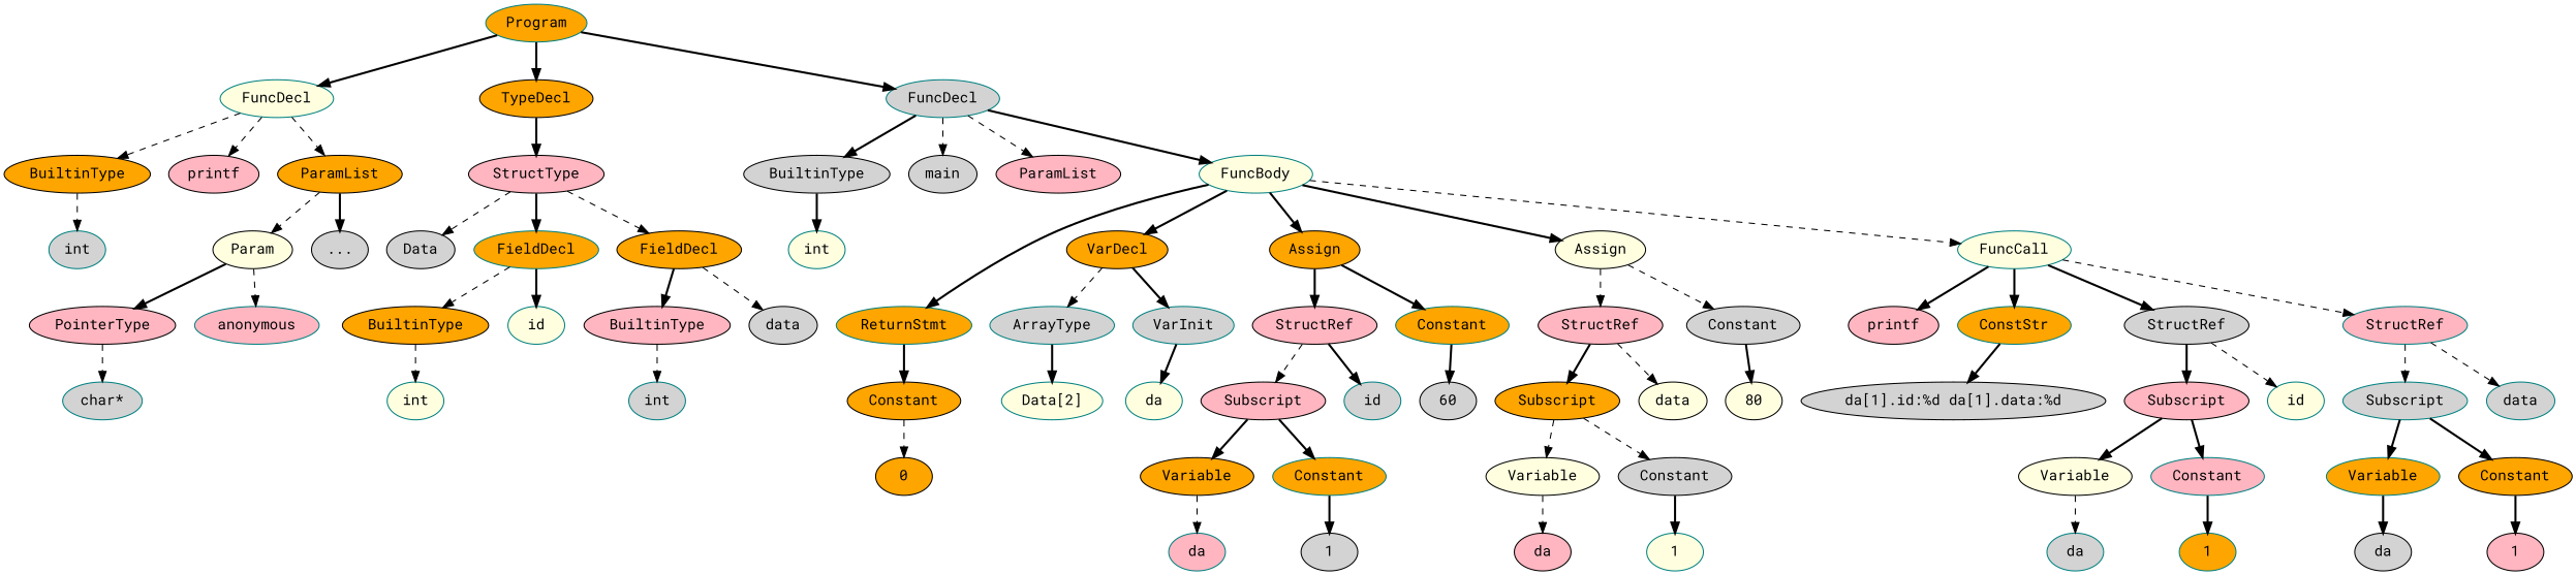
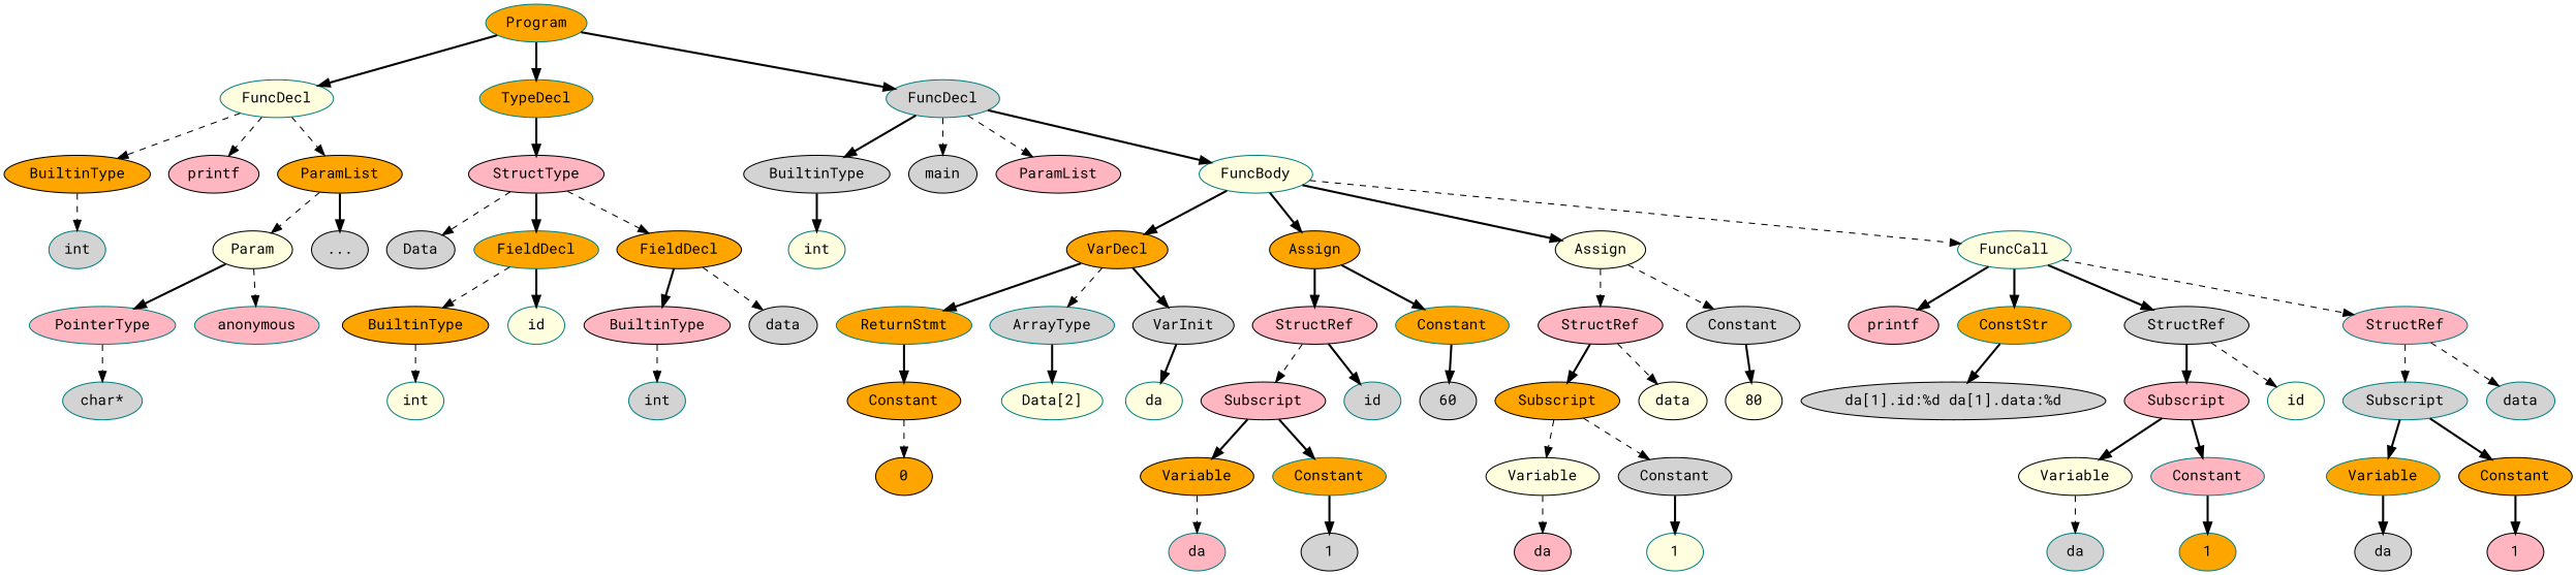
  digraph {
    fontname="Roboto Mono"
    node [color=black fillcolor=lightgrey fontname="Roboto Mono" style=filled]
    edge [fontname="Roboto Mono" style=bold]
    n1 [color=teal fillcolor=orange label=Program]
    n2 [color=teal fillcolor=lightyellow label=FuncDecl]
-   n3 [fillcolor=orange label=TypeDecl]
+   n3 [color=teal fillcolor=orange label=TypeDecl]
    n4 [color=teal label=FuncDecl]
    n5 [fillcolor=orange label=BuiltinType]
    n6 [fillcolor=lightpink label=printf]
    n7 [fillcolor=orange label=ParamList]
    n8 [fillcolor=lightpink label=StructType]
    n9 [label=BuiltinType]
    n10 [label=main]
    n11 [fillcolor=lightpink label=ParamList]
    n12 [color=teal fillcolor=lightyellow label=FuncBody]
    n13 [color=teal label=int]
    n14 [fillcolor=lightyellow label=Param]
    n15 [label="..."]
-   n16 [fillcolor=lightpink label=PointerType]
+   n16 [color=teal fillcolor=lightpink label=PointerType]
    n17 [color=teal fillcolor=lightpink label=anonymous]
    n18 [color=teal label="char*"]
    n19 [label=Data]
    n20 [color=teal fillcolor=orange label=FieldDecl]
    n21 [fillcolor=orange label=FieldDecl]
    n22 [fillcolor=orange label=BuiltinType]
    n23 [color=teal fillcolor=lightyellow label=id]
    n24 [fillcolor=lightpink label=BuiltinType]
    n25 [label=data]
    n26 [color=teal fillcolor=lightyellow label=int]
    n27 [color=teal label=int]
    n28 [color=teal fillcolor=lightyellow label=int]
    n29 [fillcolor=orange label=VarDecl]
    n30 [fillcolor=orange label=Assign]
    n31 [fillcolor=lightyellow label=Assign]
    n32 [color=teal fillcolor=lightyellow label=FuncCall]
    n33 [color=teal fillcolor=orange label=ReturnStmt]
    n34 [color=teal label=ArrayType]
-   n35 [color=teal label=VarInit]
+   n35 [label=VarInit]
    n36 [fillcolor=lightpink label=StructRef]
    n37 [color=teal fillcolor=orange label=Constant]
    n38 [fillcolor=lightpink label=StructRef]
    n39 [label=Constant]
    n40 [fillcolor=lightpink label=printf]
    n41 [color=teal fillcolor=orange label=ConstStr]
    n42 [label=StructRef]
    n43 [color=teal fillcolor=lightpink label=StructRef]
    n44 [fillcolor=orange label=Constant]
    n45 [color=teal fillcolor=lightyellow label="Data[2]"]
    n46 [color=teal fillcolor=lightyellow label=da]
    n47 [fillcolor=lightpink label=Subscript]
    n48 [color=teal label=id]
    n49 [label=60]
    n50 [fillcolor=orange label=Variable]
    n51 [color=teal fillcolor=orange label=Constant]
    n52 [color=teal fillcolor=lightpink label=da]
    n53 [label=1]
    n54 [fillcolor=orange label=Subscript]
    n55 [fillcolor=lightyellow label=data]
    n56 [fillcolor=lightyellow label=80]
    n57 [fillcolor=lightyellow label=Variable]
    n58 [label=Constant]
    n59 [fillcolor=lightpink label=da]
    n60 [color=teal fillcolor=lightyellow label=1]
    n61 [label="da[1].id:%d da[1].data:%d"]
    n62 [fillcolor=lightpink label=Subscript]
    n63 [color=teal fillcolor=lightyellow label=id]
    n64 [color=teal label=Subscript]
    n65 [color=teal label=data]
    n66 [fillcolor=lightyellow label=Variable]
    n67 [color=teal fillcolor=lightpink label=Constant]
    n68 [color=teal label=da]
    n69 [color=teal fillcolor=orange label=1]
    n70 [color=teal fillcolor=orange label=Variable]
    n71 [fillcolor=orange label=Constant]
    n72 [label=da]
    n73 [fillcolor=lightpink label=1]
    n74 [fillcolor=orange label=0]
    n1 -> n2
    n1 -> n3
    n1 -> n4
    n2 -> n5 [style=dashed]
    n2 -> n6 [style=dashed]
    n2 -> n7 [style=dashed]
    n3 -> n8
    n4 -> n9
    n4 -> n10 [style=dashed]
    n4 -> n11 [style=dashed]
    n4 -> n12
    n5 -> n13 [style=dashed]
    n7 -> n14 [style=dashed]
    n7 -> n15
    n8 -> n19 [style=dashed]
    n8 -> n20
    n8 -> n21 [style=dashed]
    n9 -> n28
    n12 -> n29
    n12 -> n30
    n12 -> n31
    n12 -> n32 [style=dashed]
-   n12 -> n33
+   n29 -> n33
    n14 -> n16
    n14 -> n17 [style=dashed]
    n16 -> n18 [style=dashed]
    n20 -> n22 [style=dashed]
    n20 -> n23
    n21 -> n24
    n21 -> n25 [style=dashed]
    n22 -> n26 [style=dashed]
    n24 -> n27 [style=dashed]
    n29 -> n34 [style=dashed]
    n29 -> n35
    n30 -> n36
    n30 -> n37
    n31 -> n38 [style=dashed]
    n31 -> n39 [style=dashed]
    n32 -> n40
    n32 -> n41
    n32 -> n42
    n32 -> n43 [style=dashed]
    n33 -> n44
    n34 -> n45
    n35 -> n46
    n36 -> n47 [style=dashed]
    n36 -> n48
    n37 -> n49
    n38 -> n54
    n38 -> n55 [style=dashed]
    n39 -> n56
    n41 -> n61
    n42 -> n62
    n42 -> n63 [style=dashed]
    n43 -> n64 [style=dashed]
    n43 -> n65 [style=dashed]
    n44 -> n74 [style=dashed]
    n47 -> n50
    n47 -> n51
    n50 -> n52 [style=dashed]
    n51 -> n53
    n54 -> n57 [style=dashed]
    n54 -> n58 [style=dashed]
    n57 -> n59 [style=dashed]
    n58 -> n60
    n62 -> n66
    n62 -> n67
    n64 -> n70
    n64 -> n71
    n66 -> n68 [style=dashed]
    n67 -> n69
    n70 -> n72
    n71 -> n73
  }
